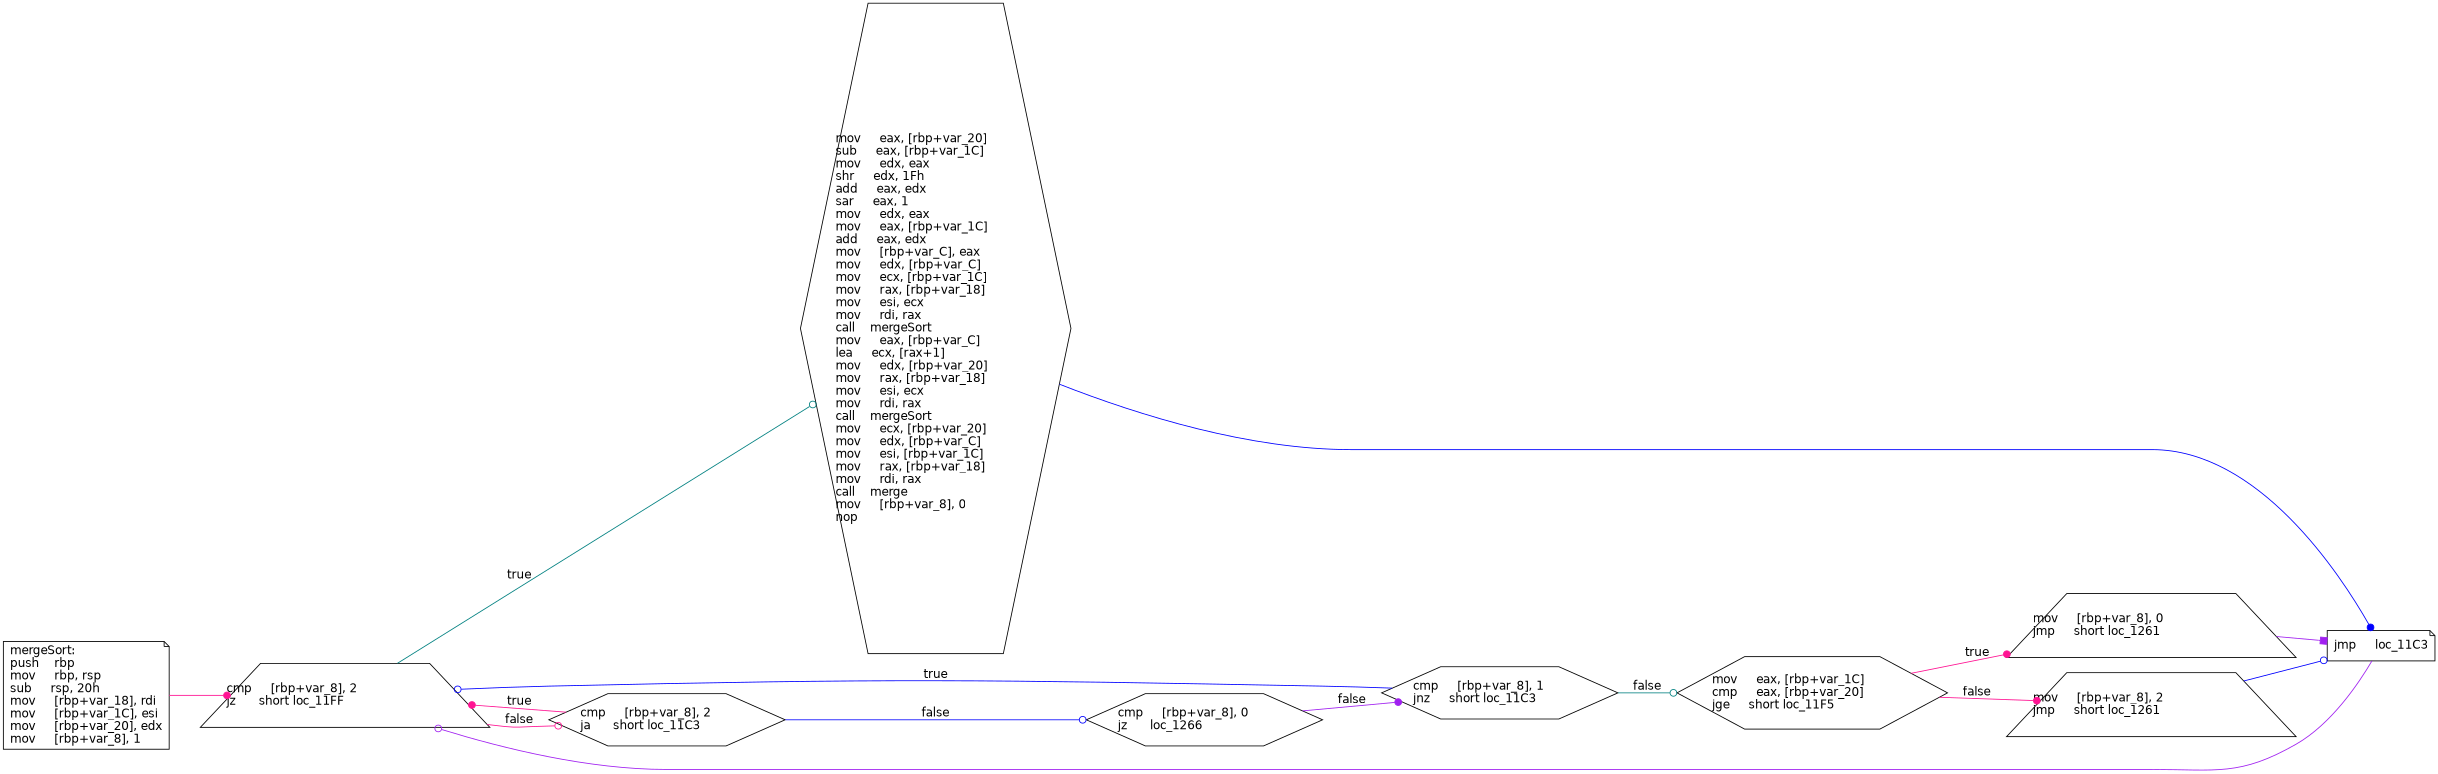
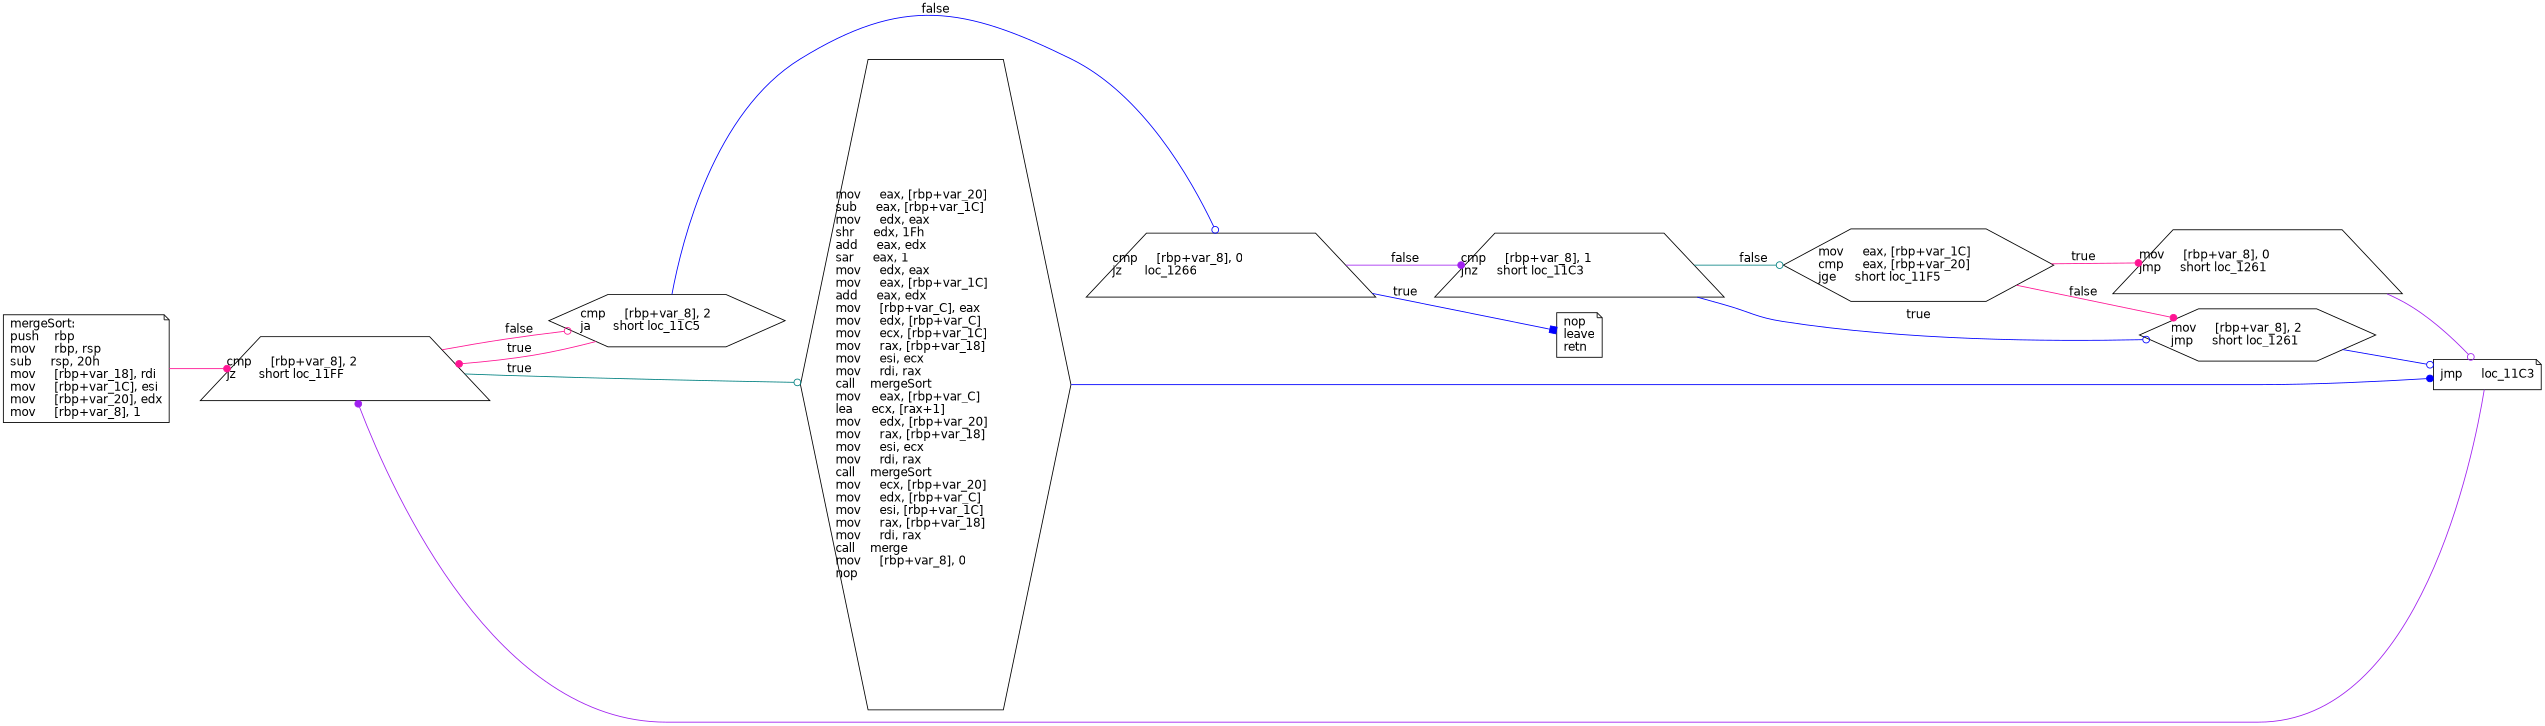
  digraph {
    fontname="DejaVu Sans"
    rankdir=LR
    node [fontname="DejaVu Sans" shape=trapezium]
    edge [arrowhead=odot color=deeppink fontname="DejaVu Sans"]
    n1 [label="mergeSort:\lpush    rbp\lmov     rbp, rsp\lsub     rsp, 20h\lmov     [rbp+var_18], rdi\lmov     [rbp+var_1C], esi\lmov     [rbp+var_20], edx\lmov     [rbp+var_8], 1\l" shape=note]
    n2 [label="cmp     [rbp+var_8], 2\ljz      short loc_11FF\l"]
-   n3 [label="cmp     [rbp+var_8], 2\lja      short loc_11C3\l" shape=hexagon]
+   n3 [label="cmp     [rbp+var_8], 2\lja      short loc_11C5\l" shape=hexagon]
    n4 [label="mov     eax, [rbp+var_20]\lsub     eax, [rbp+var_1C]\lmov     edx, eax\lshr     edx, 1Fh\ladd     eax, edx\lsar     eax, 1\lmov     edx, eax\lmov     eax, [rbp+var_1C]\ladd     eax, edx\lmov     [rbp+var_C], eax\lmov     edx, [rbp+var_C]\lmov     ecx, [rbp+var_1C]\lmov     rax, [rbp+var_18]\lmov     esi, ecx\lmov     rdi, rax\lcall    mergeSort\lmov     eax, [rbp+var_C]\llea     ecx, [rax+1]\lmov     edx, [rbp+var_20]\lmov     rax, [rbp+var_18]\lmov     esi, ecx\lmov     rdi, rax\lcall    mergeSort\lmov     ecx, [rbp+var_20]\lmov     edx, [rbp+var_C]\lmov     esi, [rbp+var_1C]\lmov     rax, [rbp+var_18]\lmov     rdi, rax\lcall    merge\lmov     [rbp+var_8], 0\lnop\l" shape=hexagon]
-   n5 [label="cmp     [rbp+var_8], 0\ljz      loc_1266\l" shape=hexagon]
+   n5 [label="cmp     [rbp+var_8], 0\ljz      loc_1266\l"]
    n6 [label="jmp     loc_11C3\l" shape=note]
-   n7 [label="cmp     [rbp+var_8], 1\ljnz     short loc_11C3\l" shape=hexagon]
+   n7 [label="cmp     [rbp+var_8], 1\ljnz     short loc_11C3\l"]
+   n8 [label="nop\lleave\lretn\l" shape=note]
    n9 [label="mov     eax, [rbp+var_1C]\lcmp     eax, [rbp+var_20]\ljge     short loc_11F5\l" shape=hexagon]
-   n10 [label="mov     [rbp+var_8], 2\ljmp     short loc_1261\l"]
+   n10 [label="mov     [rbp+var_8], 2\ljmp     short loc_1261\l" shape=hexagon]
    n11 [label="mov     [rbp+var_8], 0\ljmp     short loc_1261\l"]
    n1 -> n2 [arrowhead=dot]
    n2 -> n3 [label=false]
    n2 -> n4 [color=teal label=true]
    n3 -> n2 [arrowhead=dot label=true]
    n3 -> n5 [color=blue label=false]
    n4 -> n6 [arrowhead=dot color=blue]
    n5 -> n7 [arrowhead=dot color=purple label=false]
-   n6 -> n2 [color=purple]
-   n7 -> n2 [color=blue label=true]
+   n5 -> n8 [arrowhead=box color=blue label=true]
+   n6 -> n2 [arrowhead=dot color=purple]
+   n7 -> n10 [color=blue label=true]
    n7 -> n9 [color=teal label=false]
    n9 -> n10 [arrowhead=dot label=false]
    n9 -> n11 [arrowhead=dot label=true]
    n10 -> n6 [color=blue]
-   n11 -> n6 [arrowhead=box color=purple]
+   n11 -> n6 [color=purple]
  }
